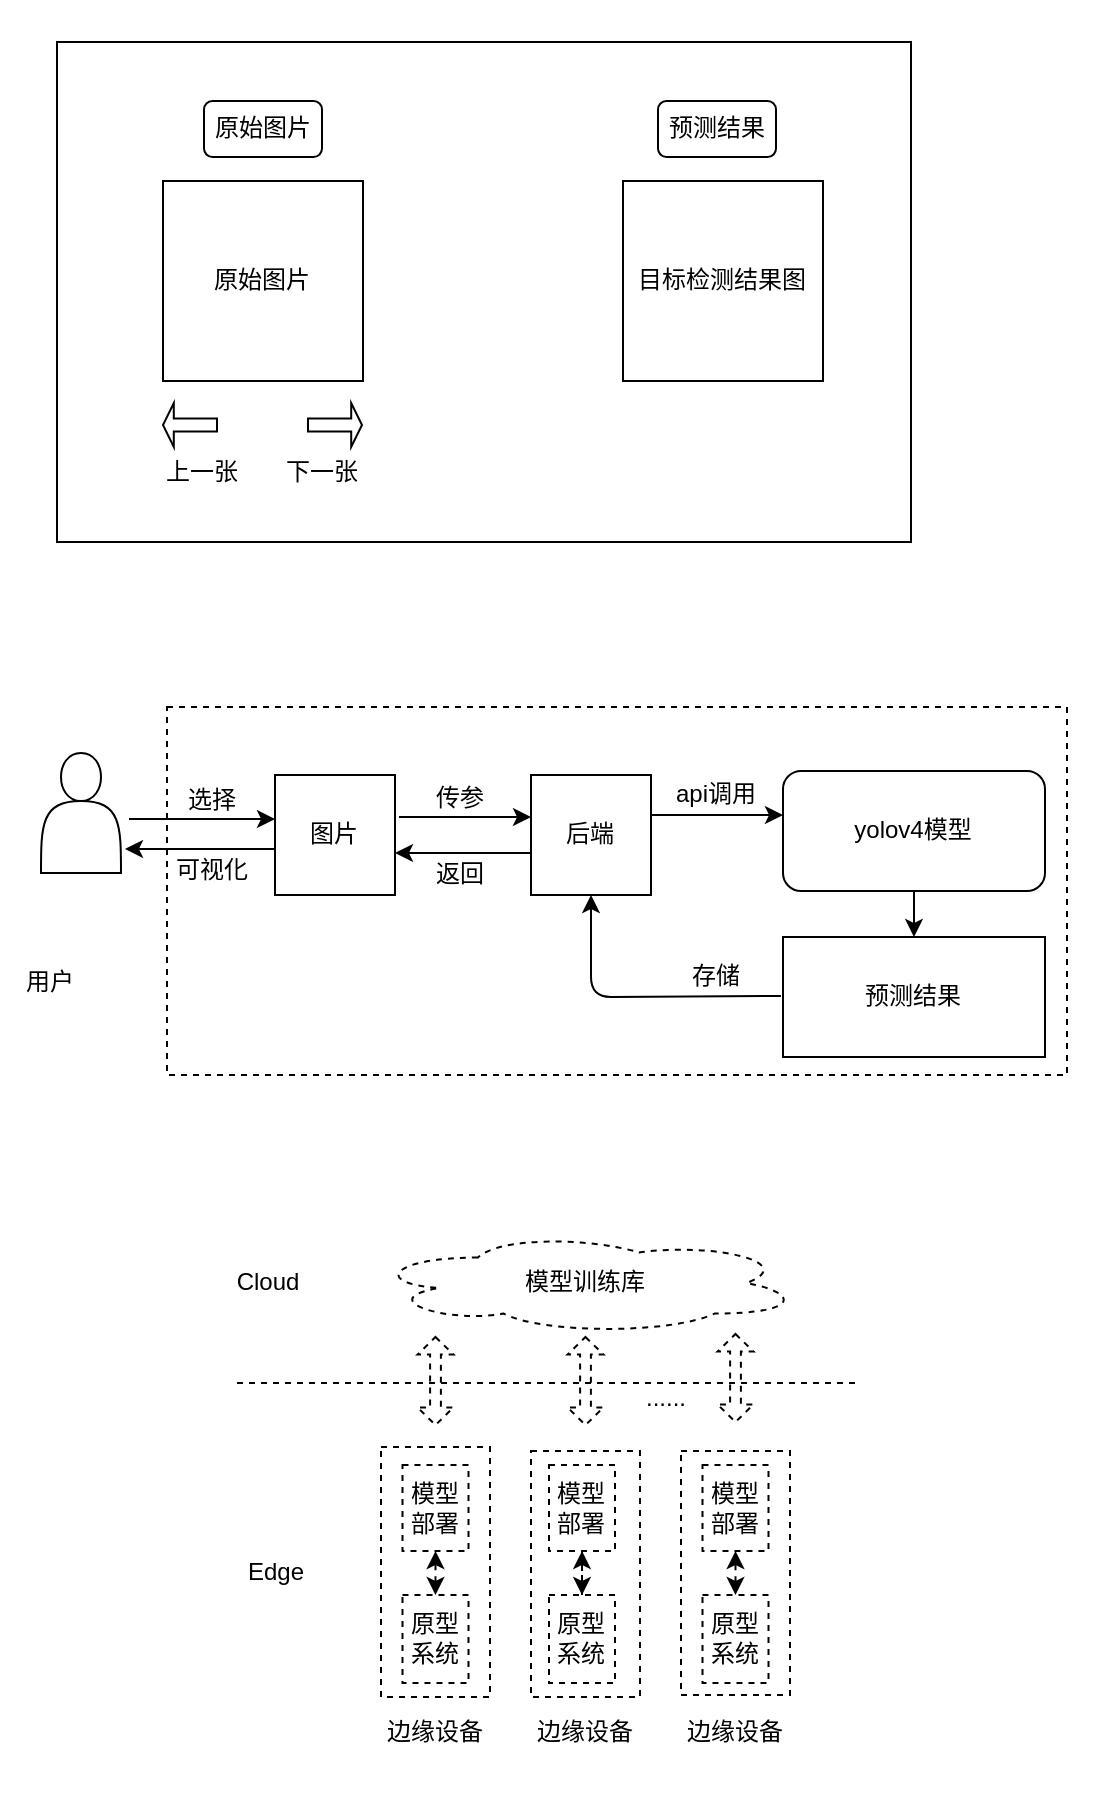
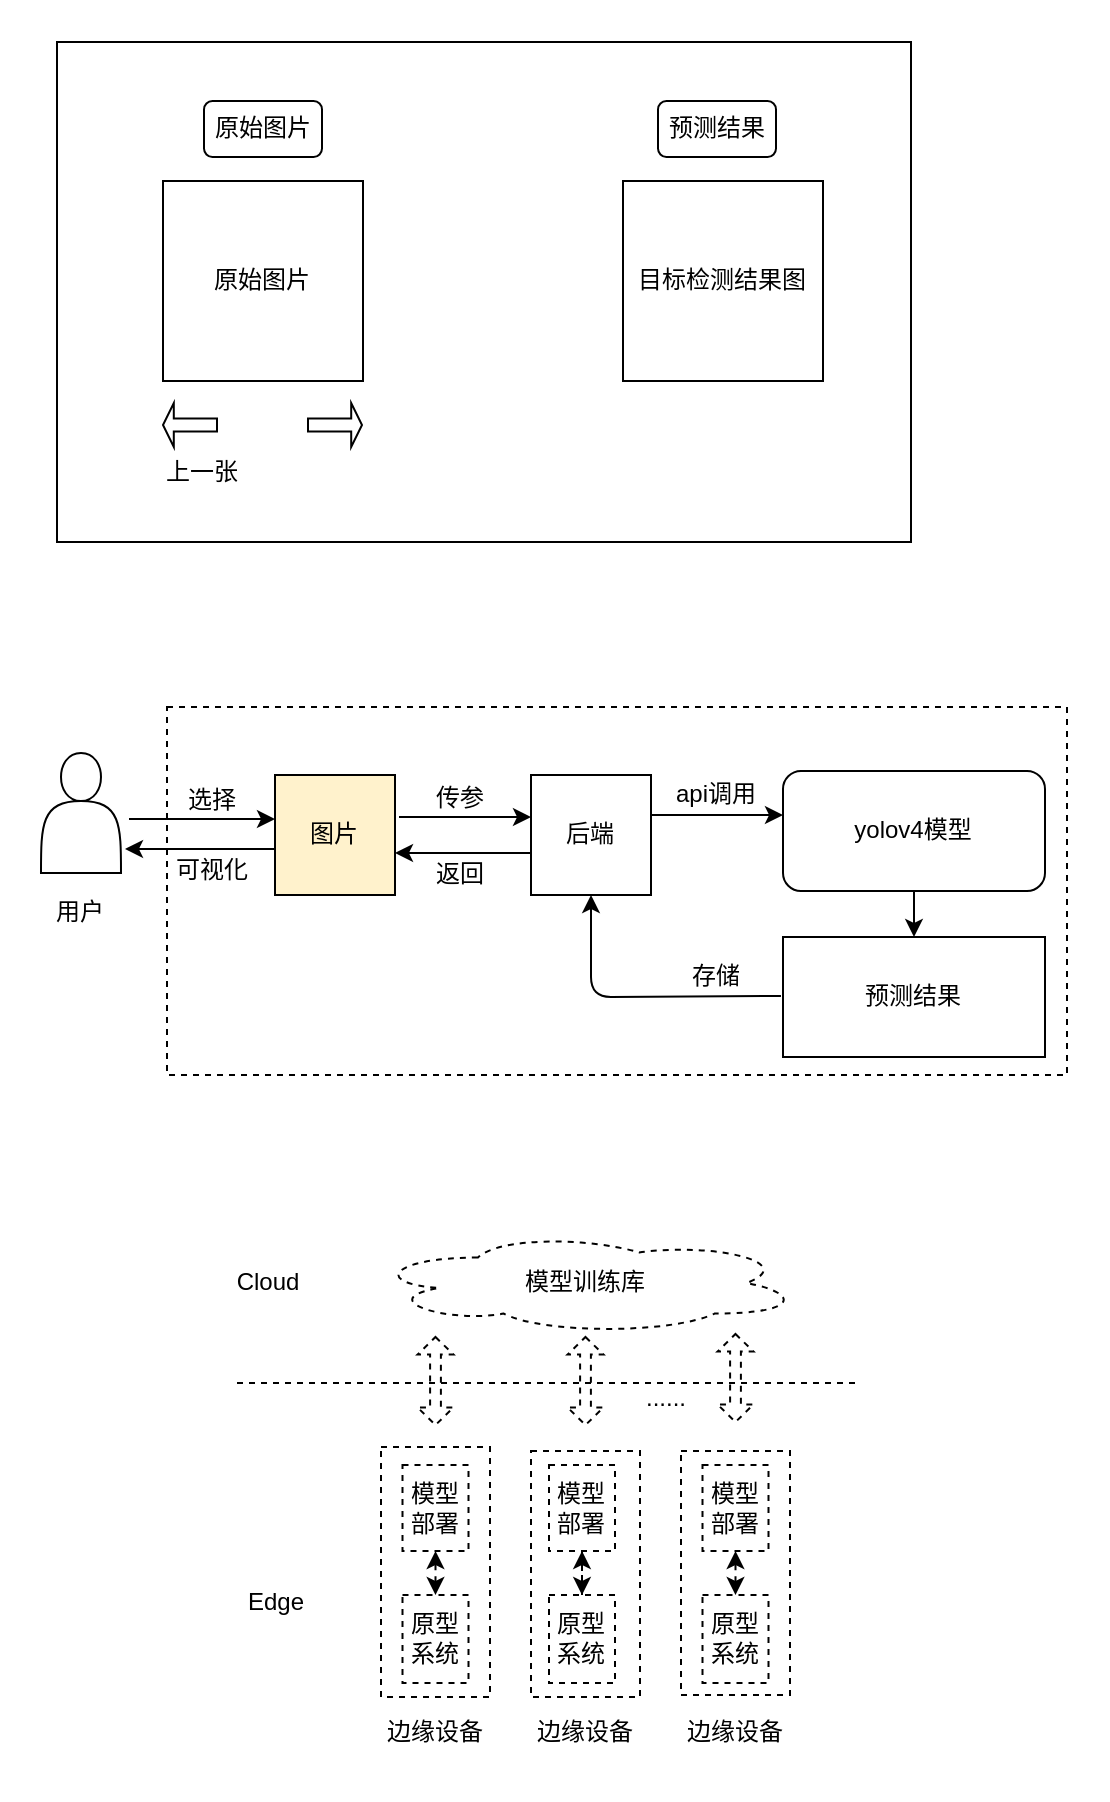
  <mxCell id="0" />
  <mxCell id="1" parent="0" />
  <mxCell id="2" value="" style="rounded=0;whiteSpace=wrap;html=1;dashed=1;" vertex="1" parent="1"><mxGeometry x="83" y="353" width="450" height="184" as="geometry" /></mxCell>
- <mxCell id="3" value="图片" style="rounded=0;whiteSpace=wrap;html=1;" vertex="1" parent="1"><mxGeometry x="137" y="387" width="60" height="60" as="geometry" /></mxCell>
+ <mxCell id="3" value="图片" style="rounded=0;whiteSpace=wrap;html=1;fillColor=#fff2cc;" vertex="1" parent="1"><mxGeometry x="137" y="387" width="60" height="60" as="geometry" /></mxCell>
  <mxCell id="4" style="edgeStyle=orthogonalEdgeStyle;rounded=0;orthogonalLoop=1;jettySize=auto;html=1;entryX=0;entryY=0.5;entryDx=0;entryDy=0;" edge="1" parent="1"><mxGeometry relative="1" as="geometry"><mxPoint x="64" y="409" as="sourcePoint" /><mxPoint x="137" y="409" as="targetPoint" /></mxGeometry></mxCell>
  <mxCell id="5" value="" style="shape=actor;whiteSpace=wrap;html=1;" vertex="1" parent="1"><mxGeometry x="20" y="376" width="40" height="60" as="geometry" /></mxCell>
  <mxCell id="6" value="选择" style="text;html=1;strokeColor=none;fillColor=none;align=center;verticalAlign=middle;whiteSpace=wrap;rounded=0;" vertex="1" parent="1"><mxGeometry x="86" y="390" width="40" height="20" as="geometry" /></mxCell>
  <mxCell id="7" style="edgeStyle=orthogonalEdgeStyle;rounded=0;orthogonalLoop=1;jettySize=auto;html=1;entryX=0.5;entryY=0;entryDx=0;entryDy=0;" edge="1" parent="1" source="8" target="29"><mxGeometry relative="1" as="geometry" /></mxCell>
  <mxCell id="8" value="yolov4模型" style="whiteSpace=wrap;html=1;rounded=1;" vertex="1" parent="1"><mxGeometry x="391" y="385" width="131" height="60" as="geometry" /></mxCell>
  <mxCell id="9" value="后端" style="rounded=0;whiteSpace=wrap;html=1;" vertex="1" parent="1"><mxGeometry x="265" y="387" width="60" height="60" as="geometry" /></mxCell>
  <mxCell id="10" value="传参" style="text;html=1;strokeColor=none;fillColor=none;align=center;verticalAlign=middle;whiteSpace=wrap;rounded=0;" vertex="1" parent="1"><mxGeometry x="210" y="389" width="40" height="20" as="geometry" /></mxCell>
  <mxCell id="11" value="api调用" style="text;html=1;strokeColor=none;fillColor=none;align=center;verticalAlign=middle;whiteSpace=wrap;rounded=0;" vertex="1" parent="1"><mxGeometry x="325" y="387" width="66" height="20" as="geometry" /></mxCell>
  <mxCell id="12" value="" style="endArrow=classic;html=1;entryX=0.5;entryY=1;entryDx=0;entryDy=0;" edge="1" parent="1" target="9"><mxGeometry width="50" height="50" relative="1" as="geometry"><mxPoint x="389.98" y="497.5" as="sourcePoint" /><mxPoint x="325" y="497.5" as="targetPoint" /><Array as="points"><mxPoint x="295" y="498" /></Array></mxGeometry></mxCell>
  <mxCell id="13" value="" style="endArrow=classic;html=1;entryX=1;entryY=1;entryDx=0;entryDy=0;exitX=0;exitY=1;exitDx=0;exitDy=0;" edge="1" parent="1" source="11" target="11"><mxGeometry width="50" height="50" relative="1" as="geometry"><mxPoint x="274" y="529" as="sourcePoint" /><mxPoint x="324" y="479" as="targetPoint" /></mxGeometry></mxCell>
  <mxCell id="14" value="返回" style="text;html=1;strokeColor=none;fillColor=none;align=center;verticalAlign=middle;whiteSpace=wrap;rounded=0;" vertex="1" parent="1"><mxGeometry x="197" y="427" width="66" height="20" as="geometry" /></mxCell>
  <mxCell id="15" value="" style="endArrow=classic;html=1;" edge="1" parent="1"><mxGeometry width="50" height="50" relative="1" as="geometry"><mxPoint x="265" y="426" as="sourcePoint" /><mxPoint x="197" y="426" as="targetPoint" /></mxGeometry></mxCell>
  <mxCell id="16" value="" style="endArrow=classic;html=1;" edge="1" parent="1"><mxGeometry width="50" height="50" relative="1" as="geometry"><mxPoint x="199" y="408" as="sourcePoint" /><mxPoint x="265" y="408" as="targetPoint" /></mxGeometry></mxCell>
  <mxCell id="17" value="" style="endArrow=classic;html=1;exitX=0;exitY=0.75;exitDx=0;exitDy=0;" edge="1" parent="1"><mxGeometry width="50" height="50" relative="1" as="geometry"><mxPoint x="137" y="424" as="sourcePoint" /><mxPoint x="62" y="424" as="targetPoint" /></mxGeometry></mxCell>
  <mxCell id="18" value="可视化" style="text;html=1;strokeColor=none;fillColor=none;align=center;verticalAlign=middle;whiteSpace=wrap;rounded=0;" vertex="1" parent="1"><mxGeometry x="79" y="425" width="54" height="20" as="geometry" /></mxCell>
- <mxCell id="19" value="用户" style="text;html=1;strokeColor=none;fillColor=none;align=center;verticalAlign=middle;whiteSpace=wrap;rounded=0;" vertex="1" parent="1"><mxGeometry x="5" y="481" width="40" height="20" as="geometry" /></mxCell>
+ <mxCell id="19" value="用户" style="text;html=1;strokeColor=none;fillColor=none;align=center;verticalAlign=middle;whiteSpace=wrap;rounded=0;" vertex="1" parent="1"><mxGeometry x="20" y="446" width="40" height="20" as="geometry" /></mxCell>
  <mxCell id="20" value="" style="rounded=0;whiteSpace=wrap;html=1;" vertex="1" parent="1"><mxGeometry x="28" y="20.5" width="427" height="250" as="geometry" /></mxCell>
  <mxCell id="21" value="原始图片" style="rounded=0;whiteSpace=wrap;html=1;" vertex="1" parent="1"><mxGeometry x="81" y="90" width="100" height="100" as="geometry" /></mxCell>
  <mxCell id="22" value="原始图片" style="rounded=1;whiteSpace=wrap;html=1;" vertex="1" parent="1"><mxGeometry x="101.5" y="50" width="59" height="28" as="geometry" /></mxCell>
  <mxCell id="23" value="目标检测结果图" style="rounded=0;whiteSpace=wrap;html=1;" vertex="1" parent="1"><mxGeometry x="311" y="90" width="100" height="100" as="geometry" /></mxCell>
  <mxCell id="24" value="预测结果" style="rounded=1;whiteSpace=wrap;html=1;" vertex="1" parent="1"><mxGeometry x="328.5" y="50" width="59" height="28" as="geometry" /></mxCell>
  <mxCell id="25" value="" style="shape=singleArrow;whiteSpace=wrap;html=1;" vertex="1" parent="1"><mxGeometry x="153.5" y="201" width="27" height="22" as="geometry" /></mxCell>
  <mxCell id="26" value="" style="shape=singleArrow;whiteSpace=wrap;html=1;direction=west;" vertex="1" parent="1"><mxGeometry x="81" y="201" width="27" height="22" as="geometry" /></mxCell>
- <mxCell id="27" value="下一张" style="text;html=1;strokeColor=none;fillColor=none;align=center;verticalAlign=middle;whiteSpace=wrap;rounded=0;" vertex="1" parent="1"><mxGeometry x="141" y="226" width="40" height="20" as="geometry" /></mxCell>
  <mxCell id="28" value="上一张" style="text;html=1;strokeColor=none;fillColor=none;align=center;verticalAlign=middle;whiteSpace=wrap;rounded=0;" vertex="1" parent="1"><mxGeometry x="81" y="226" width="40" height="20" as="geometry" /></mxCell>
  <mxCell id="29" value="预测结果" style="rounded=0;whiteSpace=wrap;html=1;" vertex="1" parent="1"><mxGeometry x="391" y="468" width="131" height="60" as="geometry" /></mxCell>
  <mxCell id="30" value="存储" style="text;html=1;strokeColor=none;fillColor=none;align=center;verticalAlign=middle;whiteSpace=wrap;rounded=0;" vertex="1" parent="1"><mxGeometry x="338" y="478" width="40" height="20" as="geometry" /></mxCell>
  <mxCell id="31" value="模型训练库" style="ellipse;shape=cloud;whiteSpace=wrap;html=1;dashed=1;" vertex="1" parent="1"><mxGeometry x="184.75" y="615.5" width="215" height="51" as="geometry" /></mxCell>
  <mxCell id="32" value="Cloud" style="text;html=1;strokeColor=none;fillColor=none;align=center;verticalAlign=middle;whiteSpace=wrap;rounded=0;dashed=1;" vertex="1" parent="1"><mxGeometry x="114" y="631" width="40" height="20" as="geometry" /></mxCell>
  <mxCell id="33" value="&lt;p style=&quot;line-height: 120%&quot;&gt;&lt;br&gt;&lt;/p&gt;" style="rounded=0;whiteSpace=wrap;html=1;dashed=1;" vertex="1" parent="1"><mxGeometry x="190" y="723" width="54.5" height="125" as="geometry" /></mxCell>
- <mxCell id="34" value="Edge" style="text;html=1;strokeColor=none;fillColor=none;align=center;verticalAlign=middle;whiteSpace=wrap;rounded=0;dashed=1;" vertex="1" parent="1"><mxGeometry x="118" y="776" width="40" height="20" as="geometry" /></mxCell>
+ <mxCell id="34" value="Edge" style="text;html=1;strokeColor=none;fillColor=none;align=center;verticalAlign=middle;whiteSpace=wrap;rounded=0;dashed=1;" vertex="1" parent="1"><mxGeometry x="118" y="791" width="40" height="20" as="geometry" /></mxCell>
  <mxCell id="35" value="" style="rounded=0;whiteSpace=wrap;html=1;dashed=1;" vertex="1" parent="1"><mxGeometry x="265" y="725" width="54.5" height="123" as="geometry" /></mxCell>
  <mxCell id="36" value="" style="rounded=0;whiteSpace=wrap;html=1;dashed=1;" vertex="1" parent="1"><mxGeometry x="340" y="725" width="54.5" height="122" as="geometry" /></mxCell>
  <mxCell id="37" value="" style="shape=doubleArrow;direction=south;whiteSpace=wrap;html=1;dashed=1;" vertex="1" parent="1"><mxGeometry x="208.25" y="668" width="18" height="44" as="geometry" /></mxCell>
  <mxCell id="38" value="" style="shape=doubleArrow;direction=south;whiteSpace=wrap;html=1;dashed=1;" vertex="1" parent="1"><mxGeometry x="283.25" y="668" width="18" height="44" as="geometry" /></mxCell>
  <mxCell id="39" value="" style="shape=doubleArrow;direction=south;whiteSpace=wrap;html=1;dashed=1;" vertex="1" parent="1"><mxGeometry x="358.25" y="666.5" width="18" height="44" as="geometry" /></mxCell>
  <mxCell id="40" value="" style="endArrow=none;dashed=1;html=1;" edge="1" parent="1"><mxGeometry width="50" height="50" relative="1" as="geometry"><mxPoint x="427" y="691" as="sourcePoint" /><mxPoint x="116" y="691" as="targetPoint" /></mxGeometry></mxCell>
  <mxCell id="41" value="......" style="text;html=1;strokeColor=none;fillColor=none;align=center;verticalAlign=middle;whiteSpace=wrap;rounded=0;dashed=1;" vertex="1" parent="1"><mxGeometry x="313" y="689" width="40" height="20" as="geometry" /></mxCell>
  <mxCell id="42" value="边缘设备" style="text;html=1;strokeColor=none;fillColor=none;align=center;verticalAlign=middle;whiteSpace=wrap;rounded=0;dashed=1;" vertex="1" parent="1"><mxGeometry x="191.75" y="854" width="51" height="24.5" as="geometry" /></mxCell>
  <mxCell id="43" value="边缘设备" style="text;html=1;strokeColor=none;fillColor=none;align=center;verticalAlign=middle;whiteSpace=wrap;rounded=0;dashed=1;" vertex="1" parent="1"><mxGeometry x="266.75" y="854" width="51" height="24.5" as="geometry" /></mxCell>
  <mxCell id="44" value="边缘设备" style="text;html=1;strokeColor=none;fillColor=none;align=center;verticalAlign=middle;whiteSpace=wrap;rounded=0;dashed=1;" vertex="1" parent="1"><mxGeometry x="341.75" y="854" width="51" height="24.5" as="geometry" /></mxCell>
  <mxCell id="45" value="原型系统" style="rounded=0;whiteSpace=wrap;html=1;dashed=1;" vertex="1" parent="1"><mxGeometry x="200.75" y="797" width="33" height="44" as="geometry" /></mxCell>
  <mxCell id="46" value="模型部署" style="rounded=0;whiteSpace=wrap;html=1;dashed=1;" vertex="1" parent="1"><mxGeometry x="200.75" y="732" width="33" height="43" as="geometry" /></mxCell>
  <mxCell id="47" value="" style="edgeStyle=orthogonalEdgeStyle;rounded=0;orthogonalLoop=1;jettySize=auto;html=1;dashed=1;" edge="1" parent="1" source="48" target="50"><mxGeometry relative="1" as="geometry" /></mxCell>
  <mxCell id="48" value="模型部署" style="rounded=0;whiteSpace=wrap;html=1;dashed=1;" vertex="1" parent="1"><mxGeometry x="274" y="732" width="33" height="43" as="geometry" /></mxCell>
  <mxCell id="49" value="" style="edgeStyle=orthogonalEdgeStyle;rounded=0;orthogonalLoop=1;jettySize=auto;html=1;dashed=1;" edge="1" parent="1" source="50" target="48"><mxGeometry relative="1" as="geometry" /></mxCell>
  <mxCell id="50" value="原型系统" style="rounded=0;whiteSpace=wrap;html=1;dashed=1;" vertex="1" parent="1"><mxGeometry x="274" y="797" width="33" height="44" as="geometry" /></mxCell>
  <mxCell id="51" value="原型系统" style="rounded=0;whiteSpace=wrap;html=1;dashed=1;" vertex="1" parent="1"><mxGeometry x="350.75" y="797" width="33" height="44" as="geometry" /></mxCell>
  <mxCell id="52" value="模型部署" style="rounded=0;whiteSpace=wrap;html=1;dashed=1;" vertex="1" parent="1"><mxGeometry x="350.75" y="732" width="33" height="43" as="geometry" /></mxCell>
  <mxCell id="53" value="" style="endArrow=classic;startArrow=classic;html=1;dashed=1;exitX=0.5;exitY=0;exitDx=0;exitDy=0;entryX=0.5;entryY=1;entryDx=0;entryDy=0;" edge="1" parent="1" source="45" target="46"><mxGeometry width="50" height="50" relative="1" as="geometry"><mxPoint x="-13" y="791" as="sourcePoint" /><mxPoint x="37" y="741" as="targetPoint" /></mxGeometry></mxCell>
  <mxCell id="54" value="" style="endArrow=classic;startArrow=classic;html=1;dashed=1;exitX=0.5;exitY=0;exitDx=0;exitDy=0;entryX=0.5;entryY=1;entryDx=0;entryDy=0;" edge="1" parent="1" source="51" target="52"><mxGeometry width="50" height="50" relative="1" as="geometry"><mxPoint x="227.25" y="807" as="sourcePoint" /><mxPoint x="227.25" y="785" as="targetPoint" /></mxGeometry></mxCell>
